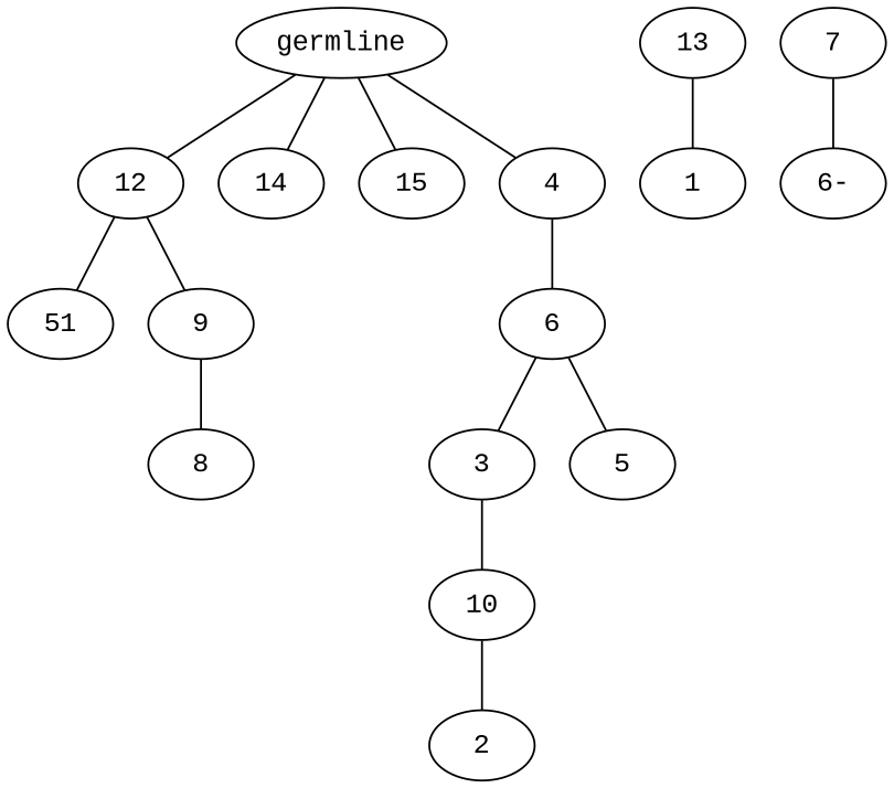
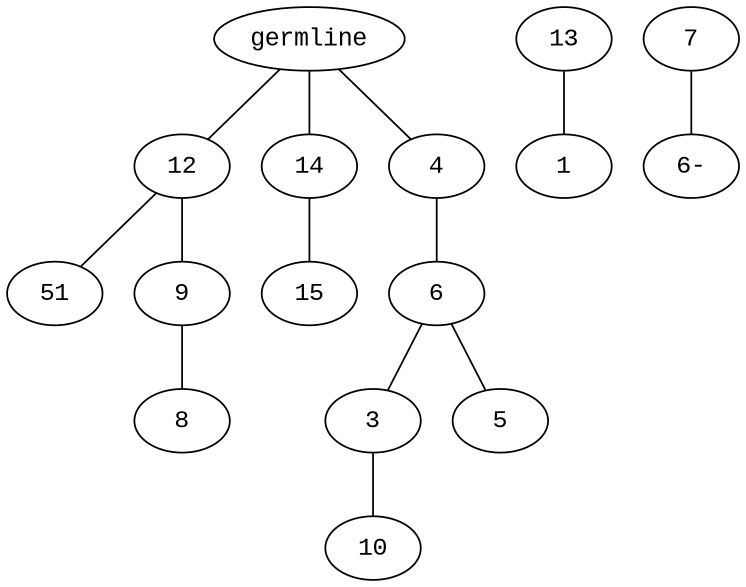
  graph {
    fontname="Liberation Mono"
    node [fontname="Liberation Mono"]
    edge [fontname="Liberation Mono"]
    n1 [label=germline]
    n2 [label=12]
    n3 [label=14]
    n4 [label=15]
    n5 [label=4]
    n6 [label=51]
    n7 [label=9]
    n8 [label=6]
    n9 [label=8]
    n10 [label=13]
    n11 [label=1]
    n12 [label=3]
    n13 [label=5]
    n14 [label=10]
-   n15 [label=2]
    n16 [label=7]
    n17 [label="6-"]
    n1 -- n2
    n1 -- n3
-   n1 -- n4
+   n3 -- n4
    n1 -- n5
    n2 -- n6
    n2 -- n7
    n5 -- n8
    n7 -- n9
    n8 -- n12
    n8 -- n13
    n10 -- n11
    n12 -- n14
-   n14 -- n15
    n16 -- n17
  }
